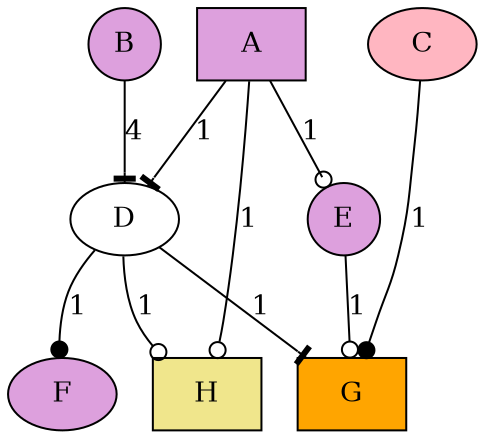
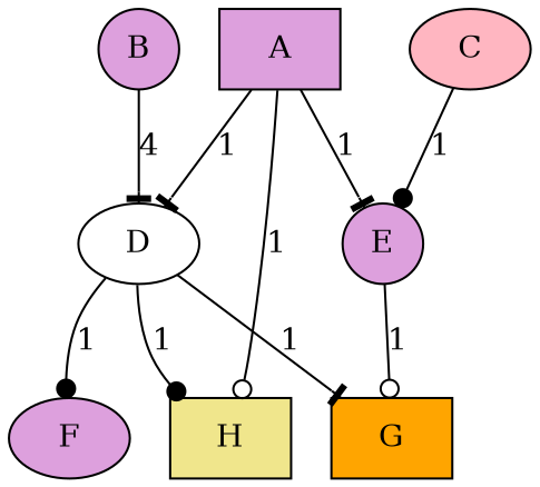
  digraph {
    node [fillcolor=plum shape=box style=filled]
    edge [arrowhead=tee]
    E [shape=circle]
    A
    H [fillcolor=khaki]
    D [fillcolor=white shape=ellipse]
    G [fillcolor=orange]
    B [shape=circle]
    F [shape=ellipse]
    C [fillcolor=lightpink shape=ellipse]
    E -> G [arrowhead=odot label=1]
-   A -> E [arrowhead=odot label=1]
+   A -> E [label=1]
    A -> H [arrowhead=odot label=1]
    A -> D [label=1]
-   D -> H [arrowhead=odot label=1]
+   D -> H [arrowhead=dot label=1]
    D -> G [label=1]
    D -> F [arrowhead=dot label=1]
    B -> D [label=4]
-   C -> G [arrowhead=dot label=1]
+   C -> E [arrowhead=dot label=1]
  }
